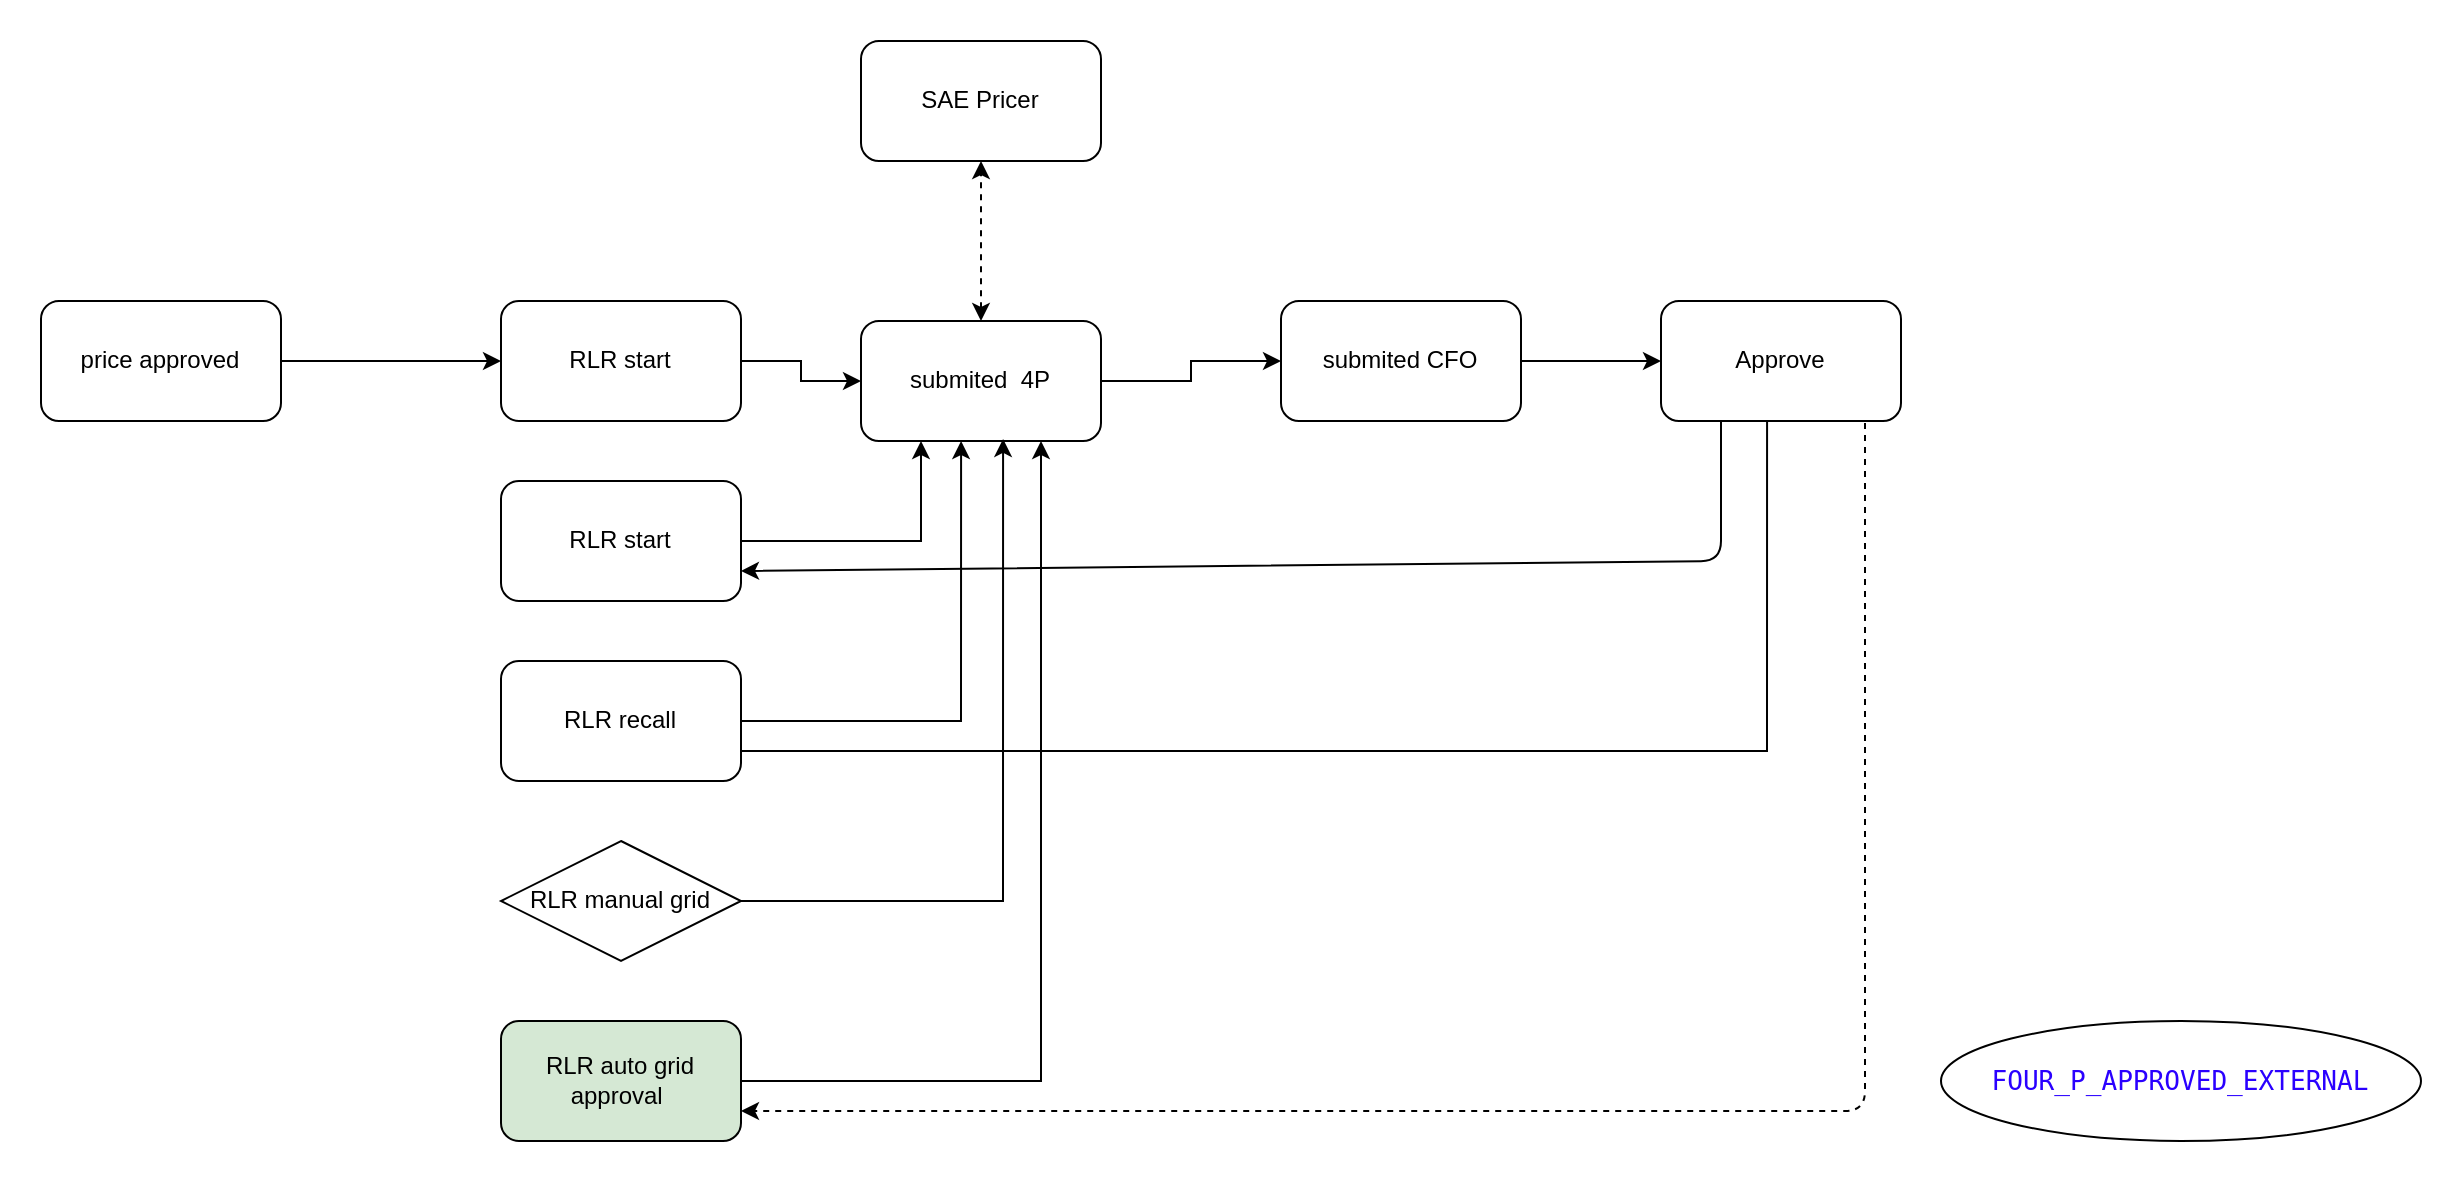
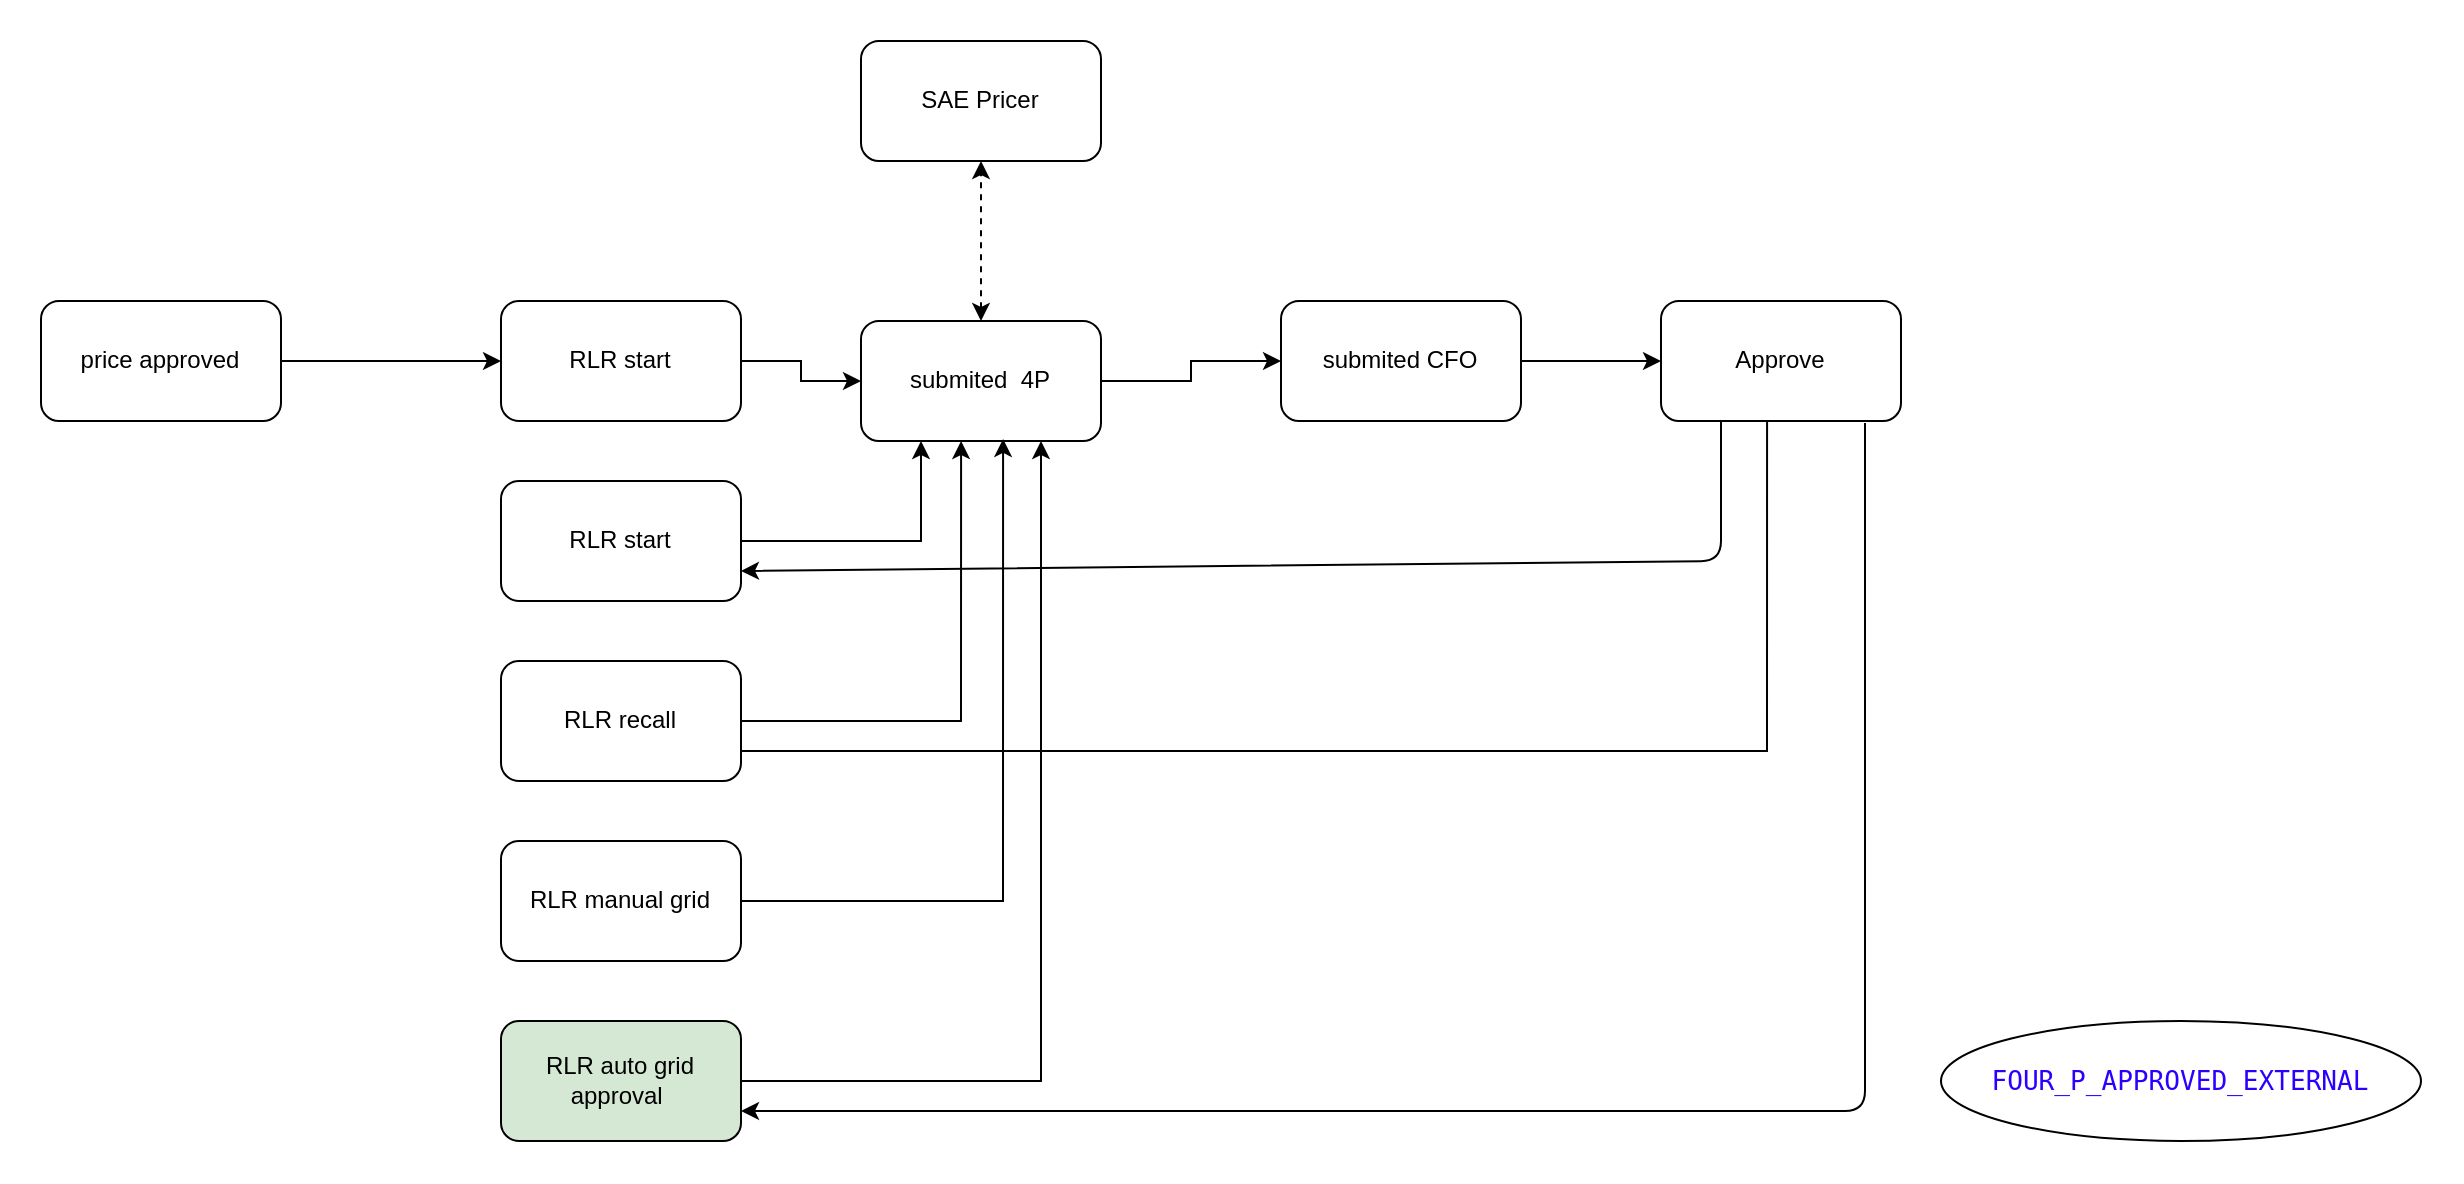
  <mxCell id="0" />
  <mxCell id="1" parent="0" />
  <mxCell id="2" style="edgeStyle=orthogonalEdgeStyle;rounded=0;orthogonalLoop=1;jettySize=auto;html=1;" parent="1" source="3" target="5" edge="1"><mxGeometry relative="1" as="geometry" /></mxCell>
  <mxCell id="3" value="price approved" style="rounded=1;whiteSpace=wrap;html=1;" parent="1" vertex="1"><mxGeometry x="20" y="150" width="120" height="60" as="geometry" /></mxCell>
  <mxCell id="4" style="edgeStyle=orthogonalEdgeStyle;rounded=0;orthogonalLoop=1;jettySize=auto;html=1;" parent="1" source="5" target="7" edge="1"><mxGeometry relative="1" as="geometry" /></mxCell>
  <mxCell id="5" value="RLR start" style="rounded=1;whiteSpace=wrap;html=1;" parent="1" vertex="1"><mxGeometry x="250" y="150" width="120" height="60" as="geometry" /></mxCell>
  <mxCell id="6" style="edgeStyle=orthogonalEdgeStyle;rounded=0;orthogonalLoop=1;jettySize=auto;html=1;" parent="1" source="7" target="12" edge="1"><mxGeometry relative="1" as="geometry" /></mxCell>
  <mxCell id="7" value="submited&amp;nbsp; 4P" style="rounded=1;whiteSpace=wrap;html=1;" parent="1" vertex="1"><mxGeometry x="430" y="160" width="120" height="60" as="geometry" /></mxCell>
  <mxCell id="8" style="edgeStyle=orthogonalEdgeStyle;rounded=0;orthogonalLoop=1;jettySize=auto;html=1;entryX=0.417;entryY=1;entryDx=0;entryDy=0;entryPerimeter=0;" parent="1" source="9" target="7" edge="1"><mxGeometry relative="1" as="geometry" /></mxCell>
  <mxCell id="9" value="RLR recall" style="rounded=1;whiteSpace=wrap;html=1;" parent="1" vertex="1"><mxGeometry x="250" y="330" width="120" height="60" as="geometry" /></mxCell>
  <mxCell id="10" style="edgeStyle=orthogonalEdgeStyle;rounded=0;orthogonalLoop=1;jettySize=auto;html=1;entryX=1;entryY=0.75;entryDx=0;entryDy=0;exitX=0.442;exitY=0.983;exitDx=0;exitDy=0;exitPerimeter=0;endArrow=none;" parent="1" source="21" target="9" edge="1"><mxGeometry relative="1" as="geometry"><Array as="points"><mxPoint x="883" y="375" /></Array></mxGeometry></mxCell>
  <mxCell id="11" style="edgeStyle=orthogonalEdgeStyle;rounded=0;orthogonalLoop=1;jettySize=auto;html=1;entryX=0;entryY=0.5;entryDx=0;entryDy=0;" edge="1" parent="1" source="12" target="21"><mxGeometry relative="1" as="geometry" /></mxCell>
  <mxCell id="12" value="submited CFO" style="rounded=1;whiteSpace=wrap;html=1;" parent="1" vertex="1"><mxGeometry x="640" y="150" width="120" height="60" as="geometry" /></mxCell>
  <mxCell id="13" style="edgeStyle=orthogonalEdgeStyle;rounded=0;orthogonalLoop=1;jettySize=auto;html=1;entryX=0.25;entryY=1;entryDx=0;entryDy=0;" parent="1" source="14" target="7" edge="1"><mxGeometry relative="1" as="geometry" /></mxCell>
  <mxCell id="14" value="RLR start" style="rounded=1;whiteSpace=wrap;html=1;" parent="1" vertex="1"><mxGeometry x="250" y="240" width="120" height="60" as="geometry" /></mxCell>
  <mxCell id="15" value="" style="endArrow=classic;html=1;entryX=1;entryY=0.75;entryDx=0;entryDy=0;exitX=0.25;exitY=1;exitDx=0;exitDy=0;" parent="1" source="21" target="14" edge="1"><mxGeometry width="50" height="50" relative="1" as="geometry"><mxPoint x="410" y="290" as="sourcePoint" /><mxPoint x="460" y="240" as="targetPoint" /><Array as="points"><mxPoint x="860" y="280" /></Array></mxGeometry></mxCell>
  <mxCell id="16" style="edgeStyle=orthogonalEdgeStyle;rounded=0;orthogonalLoop=1;jettySize=auto;html=1;entryX=0.592;entryY=0.983;entryDx=0;entryDy=0;entryPerimeter=0;" edge="1" parent="1" source="17" target="7"><mxGeometry relative="1" as="geometry" /></mxCell>
- <mxCell id="17" value="RLR manual grid" style="rhombus;whiteSpace=wrap;html=1;" parent="1" vertex="1"><mxGeometry x="250" y="420" width="120" height="60" as="geometry" /></mxCell>
+ <mxCell id="17" value="RLR manual grid" style="rounded=1;whiteSpace=wrap;html=1;" parent="1" vertex="1"><mxGeometry x="250" y="420" width="120" height="60" as="geometry" /></mxCell>
  <mxCell id="18" value="&lt;pre style=&quot;background-color: #ffffff ; color: #000000 ; font-family: &amp;quot;jetbrains mono&amp;quot; , monospace ; font-size: 9.8pt&quot;&gt;&lt;span style=&quot;color: #2a00ff&quot;&gt;FOUR_P_APPROVED_EXTERNAL&lt;/span&gt;&lt;/pre&gt;" style="ellipse;whiteSpace=wrap;html=1;" parent="1" vertex="1"><mxGeometry x="970" y="510" width="240" height="60" as="geometry" /></mxCell>
  <mxCell id="19" style="edgeStyle=orthogonalEdgeStyle;rounded=0;orthogonalLoop=1;jettySize=auto;html=1;entryX=0.75;entryY=1;entryDx=0;entryDy=0;" edge="1" parent="1" source="20" target="7"><mxGeometry relative="1" as="geometry" /></mxCell>
  <mxCell id="20" value="RLR auto grid approval&amp;nbsp;" style="rounded=1;whiteSpace=wrap;html=1;fillColor=#d5e8d4;" parent="1" vertex="1"><mxGeometry x="250" y="510" width="120" height="60" as="geometry" /></mxCell>
  <mxCell id="21" value="Approve" style="rounded=1;whiteSpace=wrap;html=1;" vertex="1" parent="1"><mxGeometry x="830" y="150" width="120" height="60" as="geometry" /></mxCell>
- <mxCell id="22" value="" style="endArrow=classic;html=1;entryX=1;entryY=0.75;entryDx=0;entryDy=0;exitX=0.85;exitY=1.017;exitDx=0;exitDy=0;exitPerimeter=0;dashed=1;" edge="1" parent="1" source="21" target="20"><mxGeometry width="50" height="50" relative="1" as="geometry"><mxPoint x="440" y="320" as="sourcePoint" /><mxPoint x="490" y="270" as="targetPoint" /><Array as="points"><mxPoint x="932" y="555" /></Array></mxGeometry></mxCell>
+ <mxCell id="22" value="" style="endArrow=classic;html=1;entryX=1;entryY=0.75;entryDx=0;entryDy=0;exitX=0.85;exitY=1.017;exitDx=0;exitDy=0;exitPerimeter=0;" edge="1" parent="1" source="21" target="20"><mxGeometry width="50" height="50" relative="1" as="geometry"><mxPoint x="440" y="320" as="sourcePoint" /><mxPoint x="490" y="270" as="targetPoint" /><Array as="points"><mxPoint x="932" y="555" /></Array></mxGeometry></mxCell>
  <mxCell id="23" value="SAE Pricer" style="rounded=1;whiteSpace=wrap;html=1;" vertex="1" parent="1"><mxGeometry x="430" y="20" width="120" height="60" as="geometry" /></mxCell>
  <mxCell id="24" value="" style="endArrow=classic;startArrow=classic;html=1;exitX=0.5;exitY=0;exitDx=0;exitDy=0;dashed=1;entryX=0.5;entryY=1;entryDx=0;entryDy=0;" edge="1" parent="1" source="7" target="23"><mxGeometry width="50" height="50" relative="1" as="geometry"><mxPoint x="670" y="250" as="sourcePoint" /><mxPoint x="530" y="100" as="targetPoint" /><Array as="points" /></mxGeometry></mxCell>
